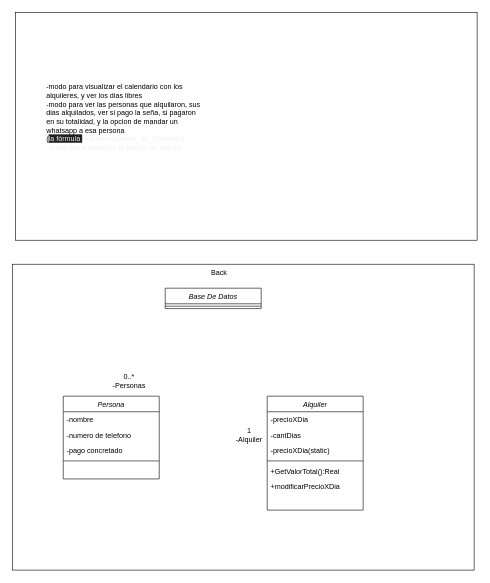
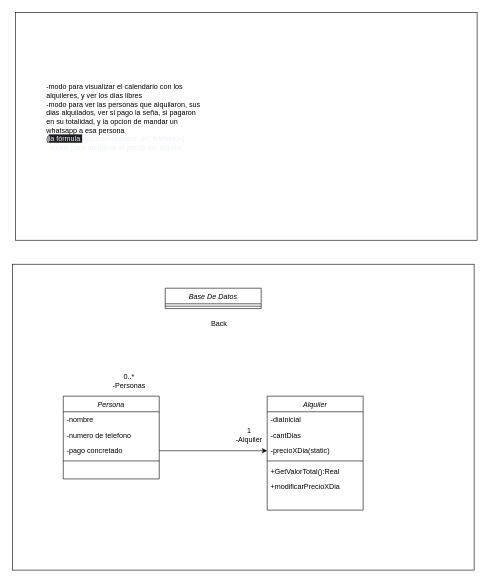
  <mxCell id="0" />
  <mxCell id="1" parent="0" />
  <mxCell id="2" value="" style="rounded=0;whiteSpace=wrap;html=1;" vertex="1" parent="1"><mxGeometry x="20" y="440" width="770" height="510" as="geometry" /></mxCell>
  <mxCell id="3" value="Persona" style="swimlane;fontStyle=2;align=center;verticalAlign=top;childLayout=stackLayout;horizontal=1;startSize=26;horizontalStack=0;resizeParent=1;resizeLast=0;collapsible=1;marginBottom=0;rounded=0;shadow=0;strokeWidth=1;" parent="1" vertex="1"><mxGeometry x="105" y="660" width="160" height="138" as="geometry"><mxRectangle x="230" y="140" width="160" height="26" as="alternateBounds" /></mxGeometry></mxCell>
  <mxCell id="4" value="-nombre" style="text;align=left;verticalAlign=top;spacingLeft=4;spacingRight=4;overflow=hidden;rotatable=0;points=[[0,0.5],[1,0.5]];portConstraint=eastwest;" parent="3" vertex="1"><mxGeometry y="26" width="160" height="26" as="geometry" /></mxCell>
  <mxCell id="5" value="-numero de telefono" style="text;align=left;verticalAlign=top;spacingLeft=4;spacingRight=4;overflow=hidden;rotatable=0;points=[[0,0.5],[1,0.5]];portConstraint=eastwest;rounded=0;shadow=0;html=0;" parent="3" vertex="1"><mxGeometry y="52" width="160" height="26" as="geometry" /></mxCell>
  <mxCell id="6" value="-pago concretado" style="text;align=left;verticalAlign=top;spacingLeft=4;spacingRight=4;overflow=hidden;rotatable=0;points=[[0,0.5],[1,0.5]];portConstraint=eastwest;rounded=0;shadow=0;html=0;" parent="3" vertex="1"><mxGeometry y="78" width="160" height="26" as="geometry" /></mxCell>
  <mxCell id="7" value="" style="line;html=1;strokeWidth=1;align=left;verticalAlign=middle;spacingTop=-1;spacingLeft=3;spacingRight=3;rotatable=0;labelPosition=right;points=[];portConstraint=eastwest;" parent="3" vertex="1"><mxGeometry y="104" width="160" height="8" as="geometry" /></mxCell>
  <mxCell id="8" style="text;align=left;verticalAlign=top;spacingLeft=4;spacingRight=4;overflow=hidden;rotatable=0;points=[[0,0.5],[1,0.5]];portConstraint=eastwest;" vertex="1" parent="3"><mxGeometry y="112" width="160" height="26" as="geometry" /></mxCell>
  <mxCell id="9" value="Alquiler" style="swimlane;fontStyle=2;align=center;verticalAlign=top;childLayout=stackLayout;horizontal=1;startSize=26;horizontalStack=0;resizeParent=1;resizeLast=0;collapsible=1;marginBottom=0;rounded=0;shadow=0;strokeWidth=1;" vertex="1" parent="1"><mxGeometry x="445" y="660" width="160" height="190" as="geometry"><mxRectangle x="230" y="140" width="160" height="26" as="alternateBounds" /></mxGeometry></mxCell>
- <mxCell id="10" value="-precioXDia" style="text;align=left;verticalAlign=top;spacingLeft=4;spacingRight=4;overflow=hidden;rotatable=0;points=[[0,0.5],[1,0.5]];portConstraint=eastwest;" vertex="1" parent="9"><mxGeometry y="26" width="160" height="26" as="geometry" /></mxCell>
+ <mxCell id="10" value="-diaInicial" style="text;align=left;verticalAlign=top;spacingLeft=4;spacingRight=4;overflow=hidden;rotatable=0;points=[[0,0.5],[1,0.5]];portConstraint=eastwest;" vertex="1" parent="9"><mxGeometry y="26" width="160" height="26" as="geometry" /></mxCell>
  <mxCell id="11" value="-cantDias" style="text;align=left;verticalAlign=top;spacingLeft=4;spacingRight=4;overflow=hidden;rotatable=0;points=[[0,0.5],[1,0.5]];portConstraint=eastwest;" vertex="1" parent="9"><mxGeometry y="52" width="160" height="26" as="geometry" /></mxCell>
  <mxCell id="12" value="-precioXDia(static)" style="text;align=left;verticalAlign=top;spacingLeft=4;spacingRight=4;overflow=hidden;rotatable=0;points=[[0,0.5],[1,0.5]];portConstraint=eastwest;rounded=0;shadow=0;html=0;" vertex="1" parent="9"><mxGeometry y="78" width="160" height="26" as="geometry" /></mxCell>
  <mxCell id="13" value="" style="line;html=1;strokeWidth=1;align=left;verticalAlign=middle;spacingTop=-1;spacingLeft=3;spacingRight=3;rotatable=0;labelPosition=right;points=[];portConstraint=eastwest;" vertex="1" parent="9"><mxGeometry y="104" width="160" height="8" as="geometry" /></mxCell>
  <mxCell id="14" value="+GetValorTotal():Real" style="text;align=left;verticalAlign=top;spacingLeft=4;spacingRight=4;overflow=hidden;rotatable=0;points=[[0,0.5],[1,0.5]];portConstraint=eastwest;" vertex="1" parent="9"><mxGeometry y="112" width="160" height="26" as="geometry" /></mxCell>
  <mxCell id="15" value="+modificarPrecioXDia" style="text;align=left;verticalAlign=top;spacingLeft=4;spacingRight=4;overflow=hidden;rotatable=0;points=[[0,0.5],[1,0.5]];portConstraint=eastwest;" vertex="1" parent="9"><mxGeometry y="138" width="160" height="26" as="geometry" /></mxCell>
+ <mxCell id="16" style="edgeStyle=orthogonalEdgeStyle;rounded=0;orthogonalLoop=1;jettySize=auto;html=1;exitX=1;exitY=0.5;exitDx=0;exitDy=0;entryX=0;entryY=0.5;entryDx=0;entryDy=0;" edge="1" parent="1" source="6" target="12"><mxGeometry relative="1" as="geometry" /></mxCell>
  <mxCell id="17" value="&lt;div&gt;1&lt;/div&gt;-Alquiler" style="text;html=1;align=center;verticalAlign=middle;whiteSpace=wrap;rounded=0;" vertex="1" parent="1"><mxGeometry x="385" y="710" width="60" height="30" as="geometry" /></mxCell>
  <mxCell id="18" value="Base De Datos" style="swimlane;fontStyle=2;align=center;verticalAlign=top;childLayout=stackLayout;horizontal=1;startSize=26;horizontalStack=0;resizeParent=1;resizeLast=0;collapsible=1;marginBottom=0;rounded=0;shadow=0;strokeWidth=1;" vertex="1" parent="1"><mxGeometry x="275" y="480" width="160" height="34" as="geometry"><mxRectangle x="230" y="140" width="160" height="26" as="alternateBounds" /></mxGeometry></mxCell>
  <mxCell id="19" value="" style="line;html=1;strokeWidth=1;align=left;verticalAlign=middle;spacingTop=-1;spacingLeft=3;spacingRight=3;rotatable=0;labelPosition=right;points=[];portConstraint=eastwest;" vertex="1" parent="18"><mxGeometry y="26" width="160" height="8" as="geometry" /></mxCell>
  <mxCell id="20" value="0..*&lt;br&gt;-Personas" style="text;html=1;align=center;verticalAlign=middle;whiteSpace=wrap;rounded=0;" vertex="1" parent="1"><mxGeometry x="185" y="620" width="60" height="30" as="geometry" /></mxCell>
  <mxCell id="21" value="" style="rounded=0;whiteSpace=wrap;html=1;" vertex="1" parent="1"><mxGeometry x="25" y="20" width="770" height="380" as="geometry" /></mxCell>
- <mxCell id="22" value="Back" style="text;html=1;align=center;verticalAlign=middle;whiteSpace=wrap;rounded=0;" vertex="1" parent="1"><mxGeometry x="335" y="440" width="60" height="30" as="geometry" /></mxCell>
+ <mxCell id="22" value="Back" style="text;html=1;align=center;verticalAlign=middle;whiteSpace=wrap;rounded=0;" vertex="1" parent="1"><mxGeometry x="335" y="525" width="60" height="30" as="geometry" /></mxCell>
  <mxCell id="23" value="-modo para visualizar el calendario con los alquileres, y ver los dias libres&lt;div&gt;-modo para ver las personas que alquilaron, sus dias alquilados, ver si pago la seña, si pagaron en su totalidad, y la opcion de mandar un whatsapp a esa persona&amp;nbsp;&lt;/div&gt;&lt;div&gt;(&lt;span style=&quot;font-family: Helvetica; color: rgb(238, 240, 255); background-color: rgb(31, 31, 31);&quot;&gt;la fórmula&amp;nbsp;&lt;/span&gt;&lt;code style=&quot;background: var(--m3c6); border-radius: 4px; padding: 0px 4px; color: rgb(238, 240, 255);&quot; class=&quot;mv6bHd&quot;&gt;&lt;font face=&quot;Helvetica&quot;&gt;wa.me/&amp;lt;número_de_teléfono&amp;gt;)&lt;/font&gt;&lt;/code&gt;&lt;/div&gt;&lt;div&gt;&lt;code style=&quot;background: var(--m3c6); border-radius: 4px; padding: 0px 4px; color: rgb(238, 240, 255);&quot; class=&quot;mv6bHd&quot;&gt;&lt;font face=&quot;Helvetica&quot;&gt;-modo para modificar el precio del alquiler&lt;/font&gt;&lt;/code&gt;&lt;/div&gt;" style="text;html=1;align=left;verticalAlign=middle;whiteSpace=wrap;rounded=0;" vertex="1" parent="1"><mxGeometry x="75" y="70" width="260" height="250" as="geometry" /></mxCell>
